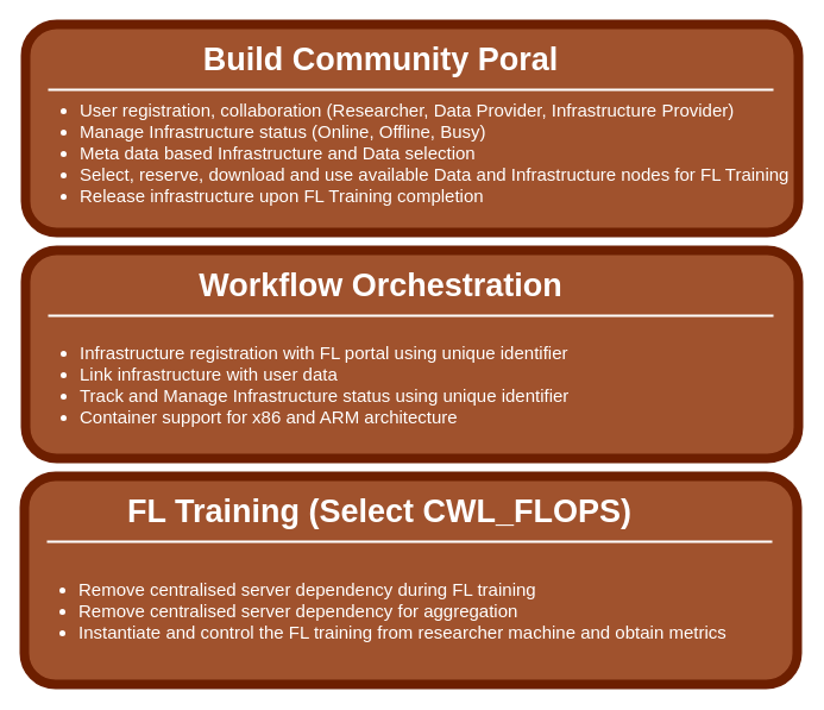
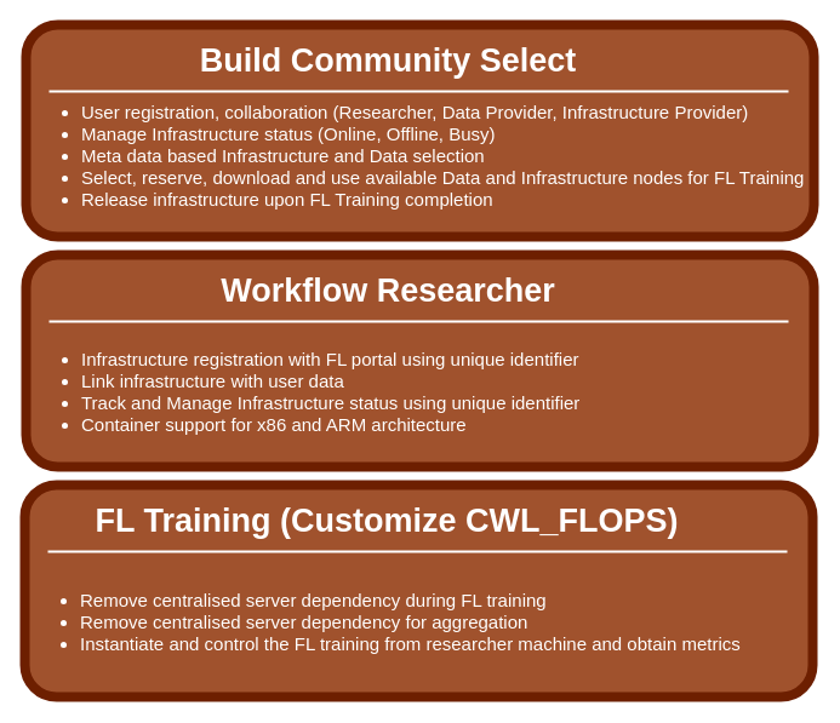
  <mxCell id="0" />
  <mxCell id="1" parent="0" />
  <mxCell id="2" value="Community Portal" style="text;html=1;strokeColor=none;fillColor=none;align=center;verticalAlign=middle;whiteSpace=wrap;rounded=0;shadow=0;fontSize=27;fontColor=#FFFFFF;fontStyle=1" parent="1" vertex="1"><mxGeometry x="21" y="40" width="280" height="60" as="geometry" /></mxCell>
  <mxCell id="3" value="" style="line;strokeWidth=2;html=1;rounded=0;shadow=0;fontSize=27;align=center;fillColor=none;strokeColor=#FFFFFF;" parent="1" vertex="1"><mxGeometry x="41" y="100" width="240" height="10" as="geometry" /></mxCell>
  <mxCell id="4" value="" style="line;strokeWidth=2;html=1;rounded=0;shadow=0;fontSize=27;align=center;fillColor=none;strokeColor=#FFFFFF;" parent="1" vertex="1"><mxGeometry x="41" y="325" width="240" height="10" as="geometry" /></mxCell>
  <mxCell id="5" value="" style="whiteSpace=wrap;html=1;rounded=1;shadow=0;strokeWidth=8;fontSize=20;align=center;fillColor=#a0522d;strokeColor=#6D1F00;fontColor=#ffffff;" parent="1" vertex="1"><mxGeometry x="21" y="20" width="650" height="175" as="geometry" /></mxCell>
- <mxCell id="6" value="Build Community Poral" style="text;html=1;strokeColor=none;fillColor=none;align=center;verticalAlign=middle;whiteSpace=wrap;rounded=0;shadow=0;fontSize=27;fontColor=#FFFFFF;fontStyle=1" parent="1" vertex="1"><mxGeometry x="25" y="25" width="590" height="50" as="geometry" /></mxCell>
+ <mxCell id="6" value="Build Community Select" style="text;html=1;strokeColor=none;fillColor=none;align=center;verticalAlign=middle;whiteSpace=wrap;rounded=0;shadow=0;fontSize=27;fontColor=#FFFFFF;fontStyle=1" parent="1" vertex="1"><mxGeometry x="25" y="25" width="590" height="50" as="geometry" /></mxCell>
  <mxCell id="7" value="&lt;ul style=&quot;font-size: 15px;&quot;&gt;&lt;li style=&quot;font-size: 15px;&quot;&gt;User registration, collaboration (Researcher, Data Provider, Infrastructure Provider)&lt;/li&gt;&lt;li style=&quot;font-size: 15px;&quot;&gt;Manage Infrastructure status (Online, Offline, Busy)&lt;/li&gt;&lt;li style=&quot;font-size: 15px;&quot;&gt;Meta data based Infrastructure and Data selection&lt;/li&gt;&lt;li style=&quot;font-size: 15px;&quot;&gt;Select, reserve, download and use available Data and Infrastructure nodes for FL Training&lt;/li&gt;&lt;li style=&quot;font-size: 15px;&quot;&gt;Release infrastructure upon FL Training completion&lt;/li&gt;&lt;/ul&gt;" style="text;html=1;strokeColor=none;fillColor=none;align=left;verticalAlign=middle;whiteSpace=wrap;rounded=0;shadow=0;fontSize=15;fontColor=#FFFFFF;" parent="1" vertex="1"><mxGeometry x="25" y="70" width="640" height="115" as="geometry" /></mxCell>
  <mxCell id="8" value="" style="line;strokeWidth=2;html=1;rounded=0;shadow=0;fontSize=27;align=center;fillColor=none;strokeColor=#FFFFFF;" parent="1" vertex="1"><mxGeometry x="40" y="70" width="610" height="10" as="geometry" /></mxCell>
  <mxCell id="9" value="Community Portal" style="text;html=1;strokeColor=none;fillColor=none;align=center;verticalAlign=middle;whiteSpace=wrap;rounded=0;shadow=0;fontSize=27;fontColor=#FFFFFF;fontStyle=1" parent="1" vertex="1"><mxGeometry x="21" y="230" width="280" height="60" as="geometry" /></mxCell>
  <mxCell id="10" value="" style="line;strokeWidth=2;html=1;rounded=0;shadow=0;fontSize=27;align=center;fillColor=none;strokeColor=#FFFFFF;" parent="1" vertex="1"><mxGeometry x="41" y="290" width="240" height="10" as="geometry" /></mxCell>
  <mxCell id="11" value="" style="whiteSpace=wrap;html=1;rounded=1;shadow=0;strokeWidth=8;fontSize=20;align=center;fillColor=#a0522d;strokeColor=#6D1F00;fontColor=#ffffff;" parent="1" vertex="1"><mxGeometry x="21" y="210" width="650" height="175" as="geometry" /></mxCell>
- <mxCell id="12" value="Workflow Orchestration" style="text;html=1;strokeColor=none;fillColor=none;align=center;verticalAlign=middle;whiteSpace=wrap;rounded=0;shadow=0;fontSize=27;fontColor=#FFFFFF;fontStyle=1" parent="1" vertex="1"><mxGeometry x="25" y="215" width="590" height="50" as="geometry" /></mxCell>
+ <mxCell id="12" value="Workflow Researcher" style="text;html=1;strokeColor=none;fillColor=none;align=center;verticalAlign=middle;whiteSpace=wrap;rounded=0;shadow=0;fontSize=27;fontColor=#FFFFFF;fontStyle=1" parent="1" vertex="1"><mxGeometry x="25" y="215" width="590" height="50" as="geometry" /></mxCell>
  <mxCell id="13" value="&lt;ul style=&quot;font-size: 15px;&quot;&gt;&lt;li style=&quot;font-size: 15px;&quot;&gt;&lt;span style=&quot;background-color: initial;&quot;&gt;Infrastructure registration with FL portal using unique identifier&lt;/span&gt;&lt;br&gt;&lt;/li&gt;&lt;li style=&quot;font-size: 15px;&quot;&gt;Link infrastructure with user data&lt;/li&gt;&lt;li style=&quot;font-size: 15px;&quot;&gt;Track and Manage Infrastructure&amp;nbsp;status using unique identifier&lt;/li&gt;&lt;li style=&quot;font-size: 15px;&quot;&gt;Container support for x86 and ARM architecture&lt;/li&gt;&lt;/ul&gt;" style="text;html=1;strokeColor=none;fillColor=none;align=left;verticalAlign=middle;whiteSpace=wrap;rounded=0;shadow=0;fontSize=15;fontColor=#FFFFFF;" parent="1" vertex="1"><mxGeometry x="25" y="270" width="640" height="105" as="geometry" /></mxCell>
  <mxCell id="14" value="" style="line;strokeWidth=2;html=1;rounded=0;shadow=0;fontSize=27;align=center;fillColor=none;strokeColor=#FFFFFF;" parent="1" vertex="1"><mxGeometry x="40" y="260" width="610" height="10" as="geometry" /></mxCell>
  <mxCell id="15" value="" style="line;strokeWidth=2;html=1;rounded=0;shadow=0;fontSize=27;align=center;fillColor=none;strokeColor=#FFFFFF;" parent="1" vertex="1"><mxGeometry x="40" y="515" width="240" height="10" as="geometry" /></mxCell>
  <mxCell id="16" value="Community Portal" style="text;html=1;strokeColor=none;fillColor=none;align=center;verticalAlign=middle;whiteSpace=wrap;rounded=0;shadow=0;fontSize=27;fontColor=#FFFFFF;fontStyle=1" parent="1" vertex="1"><mxGeometry x="20" y="420" width="280" height="60" as="geometry" /></mxCell>
  <mxCell id="17" value="" style="line;strokeWidth=2;html=1;rounded=0;shadow=0;fontSize=27;align=center;fillColor=none;strokeColor=#FFFFFF;" parent="1" vertex="1"><mxGeometry x="40" y="480" width="240" height="10" as="geometry" /></mxCell>
  <mxCell id="18" value="" style="whiteSpace=wrap;html=1;rounded=1;shadow=0;strokeWidth=8;fontSize=20;align=center;fillColor=#a0522d;strokeColor=#6D1F00;fontColor=#ffffff;" parent="1" vertex="1"><mxGeometry x="20" y="400" width="650" height="175" as="geometry" /></mxCell>
- <mxCell id="19" value="FL Training (Select CWL_FLOPS)" style="text;html=1;strokeColor=none;fillColor=none;align=center;verticalAlign=middle;whiteSpace=wrap;rounded=0;shadow=0;fontSize=27;fontColor=#FFFFFF;fontStyle=1" parent="1" vertex="1"><mxGeometry x="24" y="405" width="590" height="50" as="geometry" /></mxCell>
+ <mxCell id="19" value="FL Training (Customize CWL_FLOPS)" style="text;html=1;strokeColor=none;fillColor=none;align=center;verticalAlign=middle;whiteSpace=wrap;rounded=0;shadow=0;fontSize=27;fontColor=#FFFFFF;fontStyle=1" parent="1" vertex="1"><mxGeometry x="24" y="405" width="590" height="50" as="geometry" /></mxCell>
  <mxCell id="20" value="&lt;ul style=&quot;font-size: 15px;&quot;&gt;&lt;li style=&quot;font-size: 15px;&quot;&gt;Remove centralised server dependency during FL training&lt;/li&gt;&lt;li&gt;&lt;span style=&quot;background-color: initial;&quot;&gt;Remove centralised server dependency&amp;nbsp;for aggregation&lt;/span&gt;&lt;/li&gt;&lt;li style=&quot;font-size: 15px;&quot;&gt;Instantiate and control the FL training from researcher machine and obtain metrics&lt;/li&gt;&lt;/ul&gt;" style="text;html=1;strokeColor=none;fillColor=none;align=left;verticalAlign=middle;whiteSpace=wrap;rounded=0;shadow=0;fontSize=15;fontColor=#FFFFFF;" parent="1" vertex="1"><mxGeometry x="24" y="460" width="640" height="105" as="geometry" /></mxCell>
  <mxCell id="21" value="" style="line;strokeWidth=2;html=1;rounded=0;shadow=0;fontSize=27;align=center;fillColor=none;strokeColor=#FFFFFF;" parent="1" vertex="1"><mxGeometry x="39" y="450" width="610" height="10" as="geometry" /></mxCell>
